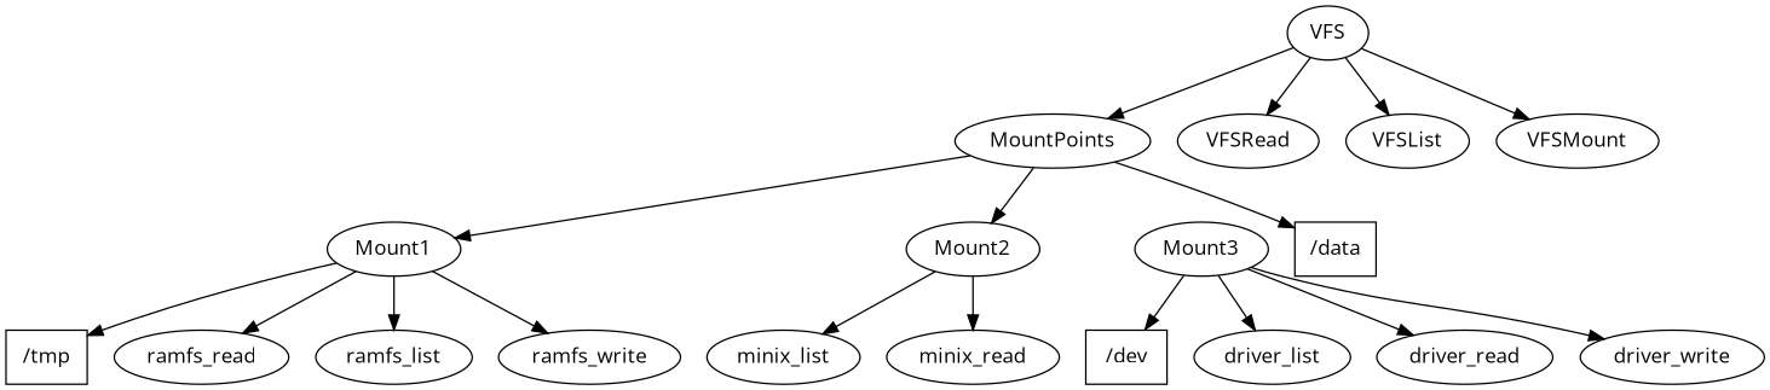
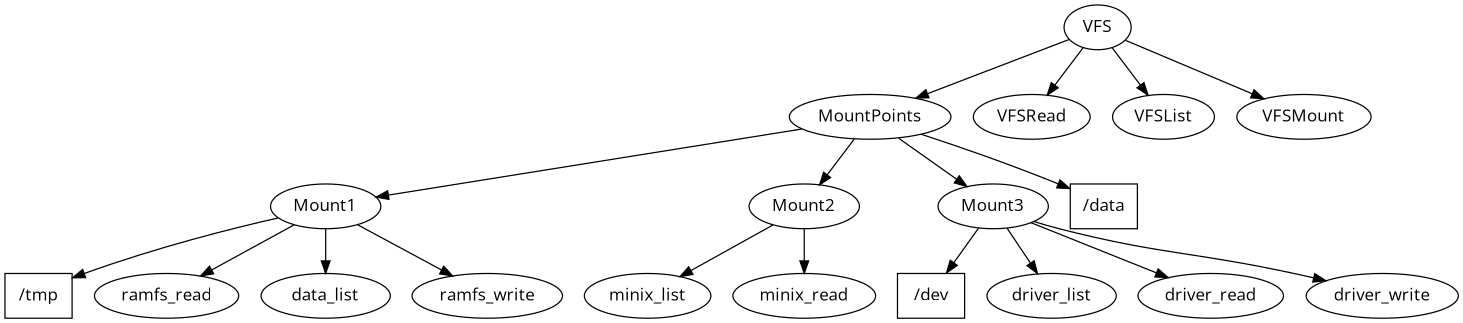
  digraph {
    fontname="Open Sans"
    node [fontname="Open Sans"]
    edge [fontname="Open Sans"]
    VFS
    MountPoints
    VFSRead
    VFSList
    VFSMount
    Mount1
    Mount2
    Mount3
    n9 [label="/data" shape=box]
    n10 [label="/tmp" shape=box]
    n11 [label=ramfs_read]
-   n12 [label=ramfs_list]
+   n12 [label=data_list]
    n13 [label=ramfs_write]
    n14 [label=minix_list]
    n15 [label=minix_read]
    n16 [label="/dev" shape=box]
    n17 [label=driver_list]
    n18 [label=driver_read]
    n19 [label=driver_write]
    VFS -> MountPoints
    VFS -> VFSRead
    VFS -> VFSList
    VFS -> VFSMount
    MountPoints -> Mount1
    MountPoints -> Mount2
+   MountPoints -> Mount3
    MountPoints -> n9
    Mount1 -> n10
    Mount1 -> n11
    Mount1 -> n12
    Mount1 -> n13
    Mount2 -> n14
    Mount2 -> n15
    Mount3 -> n16
    Mount3 -> n17
    Mount3 -> n18
    Mount3 -> n19
  }
